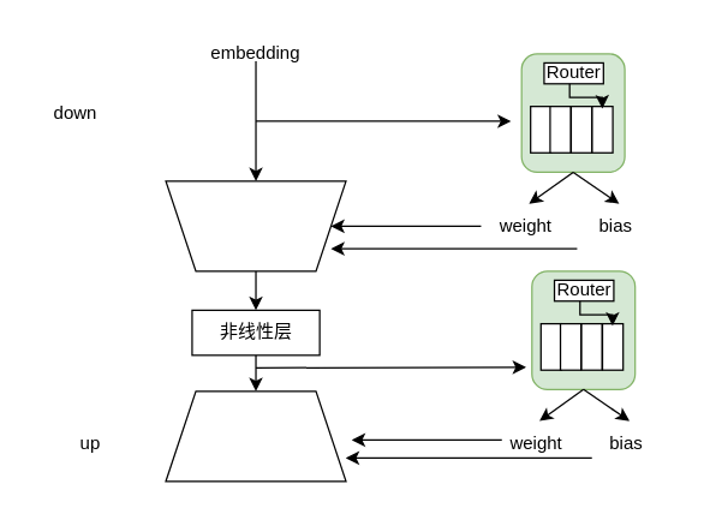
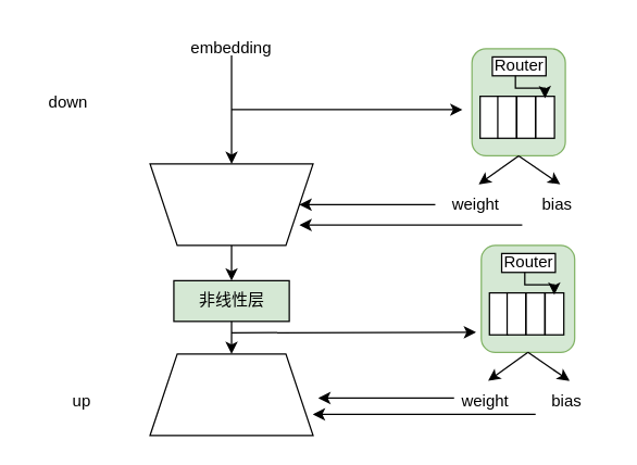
  <mxCell id="0" />
  <mxCell id="1" parent="0" />
  <mxCell id="2" value="" style="shape=trapezoid;perimeter=trapezoidPerimeter;whiteSpace=wrap;html=1;fixedSize=1;" parent="1" vertex="1"><mxGeometry x="110" y="260" width="120" height="60" as="geometry" /></mxCell>
  <mxCell id="3" style="edgeStyle=orthogonalEdgeStyle;rounded=0;orthogonalLoop=1;jettySize=auto;html=1;entryX=0.5;entryY=0;entryDx=0;entryDy=0;" parent="1" source="4" target="2" edge="1"><mxGeometry relative="1" as="geometry" /></mxCell>
- <mxCell id="4" value="非线性层" style="rounded=0;whiteSpace=wrap;html=1;" parent="1" vertex="1"><mxGeometry x="127.5" y="206" width="85" height="30" as="geometry" /></mxCell>
+ <mxCell id="4" value="非线性层" style="rounded=0;whiteSpace=wrap;html=1;fillColor=#d5e8d4;" parent="1" vertex="1"><mxGeometry x="127.5" y="206" width="85" height="30" as="geometry" /></mxCell>
  <mxCell id="5" style="edgeStyle=orthogonalEdgeStyle;rounded=0;orthogonalLoop=1;jettySize=auto;html=1;entryX=0.5;entryY=0;entryDx=0;entryDy=0;" parent="1" source="6" target="4" edge="1"><mxGeometry relative="1" as="geometry" /></mxCell>
  <mxCell id="6" value="" style="shape=trapezoid;perimeter=trapezoidPerimeter;whiteSpace=wrap;html=1;fixedSize=1;rotation=-180;" parent="1" vertex="1"><mxGeometry x="110" y="120" width="120" height="60" as="geometry" /></mxCell>
  <mxCell id="7" value="down" style="text;html=1;strokeColor=none;fillColor=none;align=center;verticalAlign=middle;whiteSpace=wrap;rounded=0;" parent="1" vertex="1"><mxGeometry x="20" y="60" width="60" height="30" as="geometry" /></mxCell>
  <mxCell id="8" value="up" style="text;html=1;strokeColor=none;fillColor=none;align=center;verticalAlign=middle;whiteSpace=wrap;rounded=0;" parent="1" vertex="1"><mxGeometry x="30" y="280" width="60" height="30" as="geometry" /></mxCell>
  <mxCell id="9" value="" style="endArrow=classic;html=1;rounded=0;entryX=0.5;entryY=1;entryDx=0;entryDy=0;" parent="1" target="6" edge="1"><mxGeometry width="50" height="50" relative="1" as="geometry"><mxPoint x="170" y="40" as="sourcePoint" /><mxPoint x="180" y="0" as="targetPoint" /></mxGeometry></mxCell>
  <mxCell id="10" style="edgeStyle=orthogonalEdgeStyle;rounded=0;orthogonalLoop=1;jettySize=auto;html=1;entryX=0;entryY=0.5;entryDx=0;entryDy=0;" parent="1" source="21" target="6" edge="1"><mxGeometry relative="1" as="geometry" /></mxCell>
  <mxCell id="11" value="" style="endArrow=classic;html=1;rounded=0;" parent="1" edge="1"><mxGeometry width="50" height="50" relative="1" as="geometry"><mxPoint x="170" y="80" as="sourcePoint" /><mxPoint x="340" y="80" as="targetPoint" /></mxGeometry></mxCell>
  <mxCell id="12" value="" style="group" parent="1" vertex="1" connectable="0"><mxGeometry x="320" y="35.18" width="120" height="129.82" as="geometry" /></mxCell>
  <mxCell id="13" value="" style="rounded=1;whiteSpace=wrap;html=1;fillColor=#d5e8d4;strokeColor=#82b366;flipH=0;rotation=0;" parent="12" vertex="1"><mxGeometry x="27" width="68.75" height="78.818" as="geometry" /></mxCell>
  <mxCell id="14" value="Router" style="rounded=0;whiteSpace=wrap;html=1;flipH=0;rotation=0;" parent="12" vertex="1"><mxGeometry x="42" y="6" width="39.531" height="13.909" as="geometry" /></mxCell>
  <mxCell id="15" value="" style="rounded=0;whiteSpace=wrap;html=1;flipH=0;rotation=0;" parent="12" vertex="1"><mxGeometry x="33" y="35" width="13.75" height="30.909" as="geometry" /></mxCell>
  <mxCell id="16" value="" style="rounded=0;whiteSpace=wrap;html=1;flipH=0;rotation=0;" parent="12" vertex="1"><mxGeometry x="46" y="35" width="13.75" height="30.909" as="geometry" /></mxCell>
  <mxCell id="17" value="" style="rounded=0;whiteSpace=wrap;html=1;flipH=0;rotation=0;" parent="12" vertex="1"><mxGeometry x="60" y="35" width="13.75" height="30.909" as="geometry" /></mxCell>
  <mxCell id="18" value="" style="rounded=0;whiteSpace=wrap;html=1;flipH=0;rotation=0;" parent="12" vertex="1"><mxGeometry x="74" y="35" width="13.75" height="30.909" as="geometry" /></mxCell>
  <mxCell id="19" style="edgeStyle=orthogonalEdgeStyle;rounded=0;orthogonalLoop=1;jettySize=auto;html=1;entryX=0.49;entryY=0.045;entryDx=0;entryDy=0;entryPerimeter=0;" parent="12" source="14" target="18" edge="1"><mxGeometry relative="1" as="geometry"><Array as="points"><mxPoint x="59" y="29" /><mxPoint x="81" y="29" /></Array></mxGeometry></mxCell>
  <mxCell id="20" value="" style="endArrow=classic;html=1;rounded=0;exitX=0.5;exitY=1;exitDx=0;exitDy=0;" parent="12" source="13" edge="1"><mxGeometry width="50" height="50" relative="1" as="geometry"><mxPoint x="82" y="149.82" as="sourcePoint" /><mxPoint x="32" y="99.82" as="targetPoint" /></mxGeometry></mxCell>
  <mxCell id="21" value="weight" style="text;html=1;strokeColor=none;fillColor=none;align=center;verticalAlign=middle;whiteSpace=wrap;rounded=0;" parent="12" vertex="1"><mxGeometry y="99.82" width="60" height="30" as="geometry" /></mxCell>
  <mxCell id="22" value="" style="endArrow=classic;html=1;rounded=0;exitX=0.5;exitY=1;exitDx=0;exitDy=0;" parent="12" source="13" edge="1"><mxGeometry width="50" height="50" relative="1" as="geometry"><mxPoint x="103" y="78.82" as="sourcePoint" /><mxPoint x="92" y="99.82" as="targetPoint" /></mxGeometry></mxCell>
  <mxCell id="23" value="bias" style="text;html=1;strokeColor=none;fillColor=none;align=center;verticalAlign=middle;whiteSpace=wrap;rounded=0;" parent="12" vertex="1"><mxGeometry x="60" y="99.82" width="60" height="30" as="geometry" /></mxCell>
  <mxCell id="24" value="" style="group" parent="1" vertex="1" connectable="0"><mxGeometry x="326.88" y="180" width="120" height="129.82" as="geometry" /></mxCell>
  <mxCell id="25" value="" style="rounded=1;whiteSpace=wrap;html=1;fillColor=#d5e8d4;strokeColor=#82b366;flipH=0;rotation=0;" parent="24" vertex="1"><mxGeometry x="27" width="68.75" height="78.818" as="geometry" /></mxCell>
  <mxCell id="26" value="Router" style="rounded=0;whiteSpace=wrap;html=1;flipH=0;rotation=0;" parent="24" vertex="1"><mxGeometry x="42" y="6" width="39.531" height="13.909" as="geometry" /></mxCell>
  <mxCell id="27" value="" style="rounded=0;whiteSpace=wrap;html=1;flipH=0;rotation=0;" parent="24" vertex="1"><mxGeometry x="33" y="35" width="13.75" height="30.909" as="geometry" /></mxCell>
  <mxCell id="28" value="" style="rounded=0;whiteSpace=wrap;html=1;flipH=0;rotation=0;" parent="24" vertex="1"><mxGeometry x="46" y="35" width="13.75" height="30.909" as="geometry" /></mxCell>
  <mxCell id="29" value="" style="rounded=0;whiteSpace=wrap;html=1;flipH=0;rotation=0;" parent="24" vertex="1"><mxGeometry x="60" y="35" width="13.75" height="30.909" as="geometry" /></mxCell>
  <mxCell id="30" value="" style="rounded=0;whiteSpace=wrap;html=1;flipH=0;rotation=0;" parent="24" vertex="1"><mxGeometry x="74" y="35" width="13.75" height="30.909" as="geometry" /></mxCell>
  <mxCell id="31" style="edgeStyle=orthogonalEdgeStyle;rounded=0;orthogonalLoop=1;jettySize=auto;html=1;entryX=0.49;entryY=0.045;entryDx=0;entryDy=0;entryPerimeter=0;" parent="24" source="26" target="30" edge="1"><mxGeometry relative="1" as="geometry"><Array as="points"><mxPoint x="59" y="29" /><mxPoint x="81" y="29" /></Array></mxGeometry></mxCell>
  <mxCell id="32" value="" style="endArrow=classic;html=1;rounded=0;exitX=0.5;exitY=1;exitDx=0;exitDy=0;" parent="24" source="25" edge="1"><mxGeometry width="50" height="50" relative="1" as="geometry"><mxPoint x="82" y="149.82" as="sourcePoint" /><mxPoint x="32" y="99.82" as="targetPoint" /></mxGeometry></mxCell>
  <mxCell id="33" value="weight" style="text;html=1;strokeColor=none;fillColor=none;align=center;verticalAlign=middle;whiteSpace=wrap;rounded=0;" parent="24" vertex="1"><mxGeometry y="99.82" width="60" height="30" as="geometry" /></mxCell>
  <mxCell id="34" value="" style="endArrow=classic;html=1;rounded=0;exitX=0.5;exitY=1;exitDx=0;exitDy=0;" parent="24" source="25" edge="1"><mxGeometry width="50" height="50" relative="1" as="geometry"><mxPoint x="103" y="78.82" as="sourcePoint" /><mxPoint x="92" y="99.82" as="targetPoint" /></mxGeometry></mxCell>
  <mxCell id="35" value="bias" style="text;html=1;strokeColor=none;fillColor=none;align=center;verticalAlign=middle;whiteSpace=wrap;rounded=0;" parent="24" vertex="1"><mxGeometry x="60" y="99.82" width="60" height="30" as="geometry" /></mxCell>
  <mxCell id="36" value="" style="endArrow=classic;html=1;rounded=0;" parent="1" edge="1"><mxGeometry width="50" height="50" relative="1" as="geometry"><mxPoint x="170" y="244.41" as="sourcePoint" /><mxPoint x="350" y="244" as="targetPoint" /></mxGeometry></mxCell>
  <mxCell id="37" style="edgeStyle=orthogonalEdgeStyle;rounded=0;orthogonalLoop=1;jettySize=auto;html=1;entryX=0;entryY=0.5;entryDx=0;entryDy=0;" parent="1" edge="1"><mxGeometry relative="1" as="geometry"><mxPoint x="333.85" y="292.46" as="sourcePoint" /><mxPoint x="233.85" y="292.46" as="targetPoint" /></mxGeometry></mxCell>
  <mxCell id="38" style="edgeStyle=orthogonalEdgeStyle;rounded=0;orthogonalLoop=1;jettySize=auto;html=1;entryX=0;entryY=0.25;entryDx=0;entryDy=0;" parent="1" edge="1"><mxGeometry relative="1" as="geometry"><mxPoint x="393.85" y="304.46" as="sourcePoint" /><mxPoint x="229.85" y="304.46" as="targetPoint" /><Array as="points"><mxPoint x="353.85" y="304.46" /><mxPoint x="353.85" y="304.46" /></Array></mxGeometry></mxCell>
  <mxCell id="39" value="embedding" style="text;html=1;strokeColor=none;fillColor=none;align=center;verticalAlign=middle;whiteSpace=wrap;rounded=0;" parent="1" vertex="1"><mxGeometry x="140" y="20" width="60" height="30" as="geometry" /></mxCell>
  <mxCell id="40" style="edgeStyle=orthogonalEdgeStyle;rounded=0;orthogonalLoop=1;jettySize=auto;html=1;entryX=0;entryY=0.25;entryDx=0;entryDy=0;" parent="1" edge="1"><mxGeometry relative="1" as="geometry"><mxPoint x="384" y="165" as="sourcePoint" /><mxPoint x="220" y="165" as="targetPoint" /><Array as="points"><mxPoint x="344" y="165" /><mxPoint x="344" y="165" /></Array></mxGeometry></mxCell>
